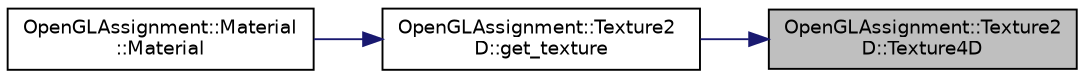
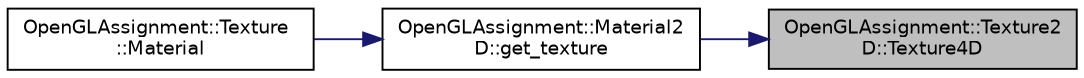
  digraph {
    rankdir=RL
    node [color=black fillcolor=white fontname=Helvetica fontsize=10 shape=record style=filled]
    edge [color=midnightblue dir=back fontname=Helvetica fontsize=10 labelfontname=Helvetica labelfontsize=10 style=solid]
    n1 [fillcolor=grey75 fontcolor=black height=0.2 label="OpenGLAssignment::Texture2\lD::Texture4D" width=0.4]
-   n2 [height=0.2 label="OpenGLAssignment::Texture2\lD::get_texture" width=0.4]
-   n3 [height=0.2 label="OpenGLAssignment::Material\l::Material" width=0.4]
+   n2 [height=0.2 label="OpenGLAssignment::Material2\lD::get_texture" width=0.4]
+   n3 [height=0.2 label="OpenGLAssignment::Texture\l::Material" width=0.4]
    n1 -> n2
    n2 -> n3
  }
